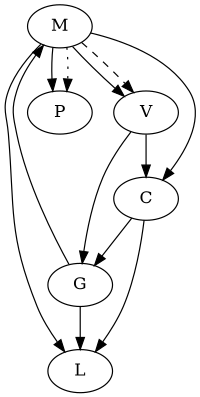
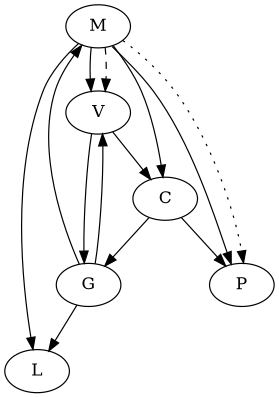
  digraph {
    M
    V
    L
    P
    C
    G
    M -> V
    M -> V [style=dashed]
    M -> L
    M -> P
    M -> P [style=dotted]
    M -> C
    V -> C
    V -> G [style=solid]
-   C -> L
+   C -> P
    C -> G
    G -> M
+   G -> V
    G -> L
  }
